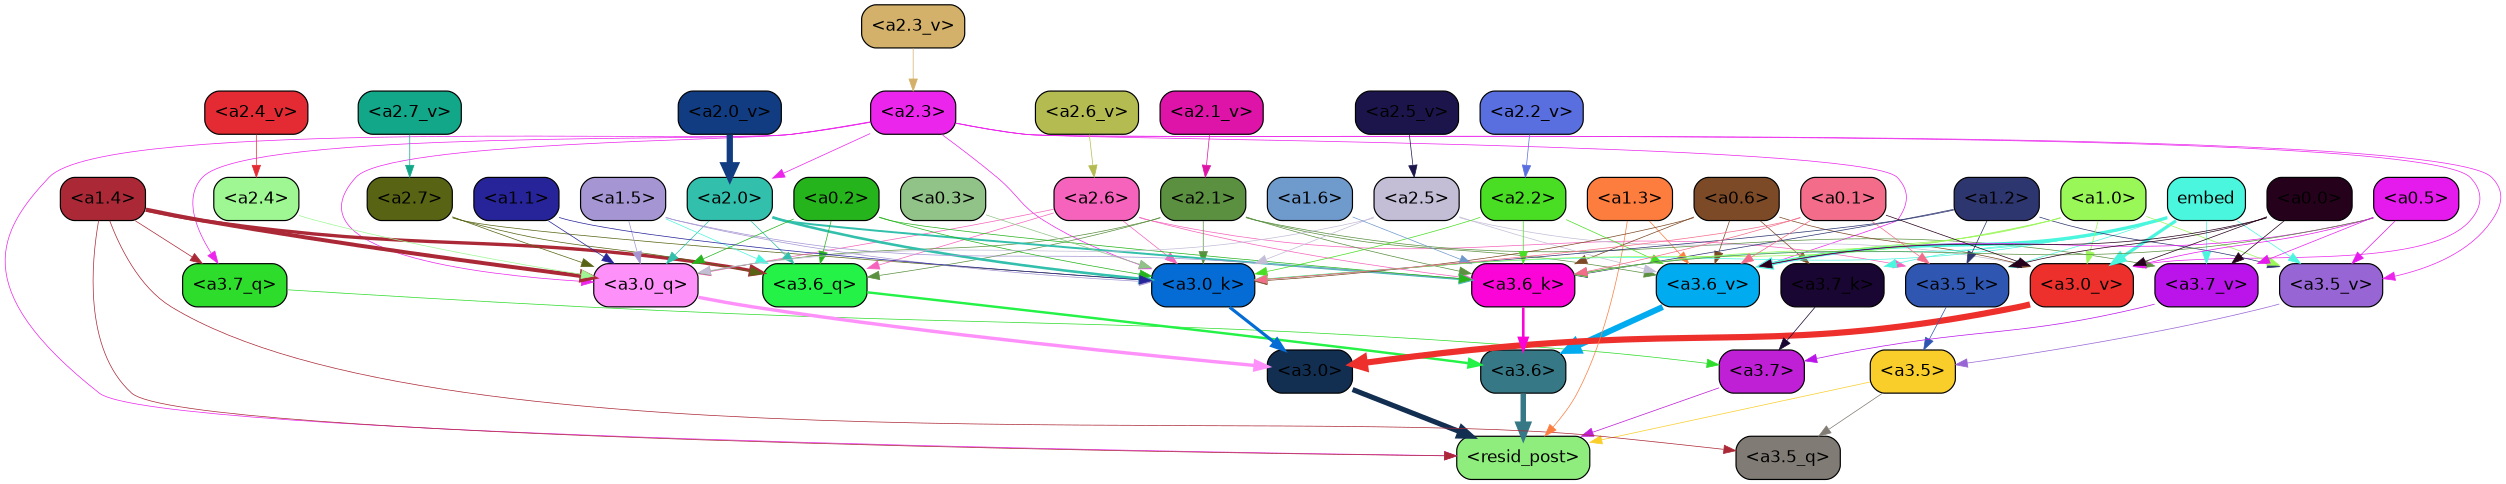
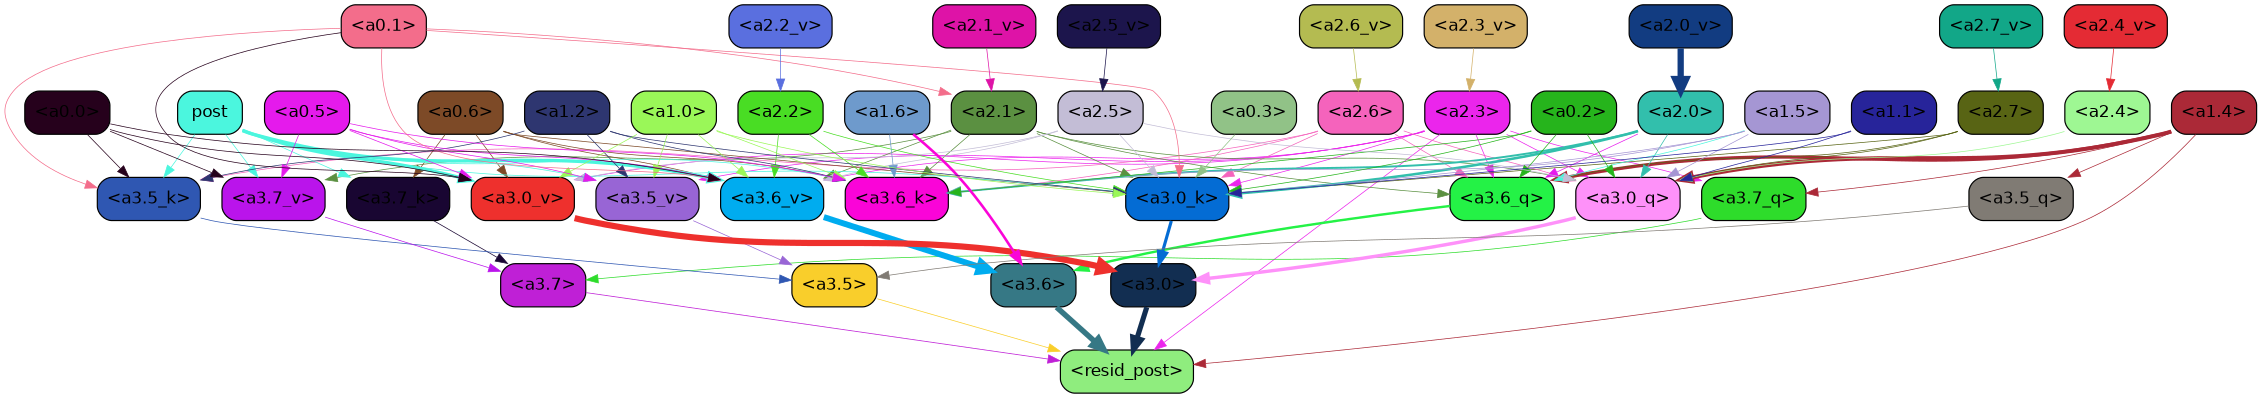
  strict digraph {
    splines=true
    node [color=black fontname=Helvetica shape=box style="filled, rounded"]
    edge [color="#4bf6de" penwidth=0.6]
    "<a3.7>" [fillcolor="#bf20d6"]
    "<resid_post>" [fillcolor="#8fed7e"]
    "<a3.6>" [fillcolor="#367885"]
    "<a3.5>" [fillcolor="#f9ce2b"]
    "<a3.0>" [fillcolor="#122e51"]
    "<a2.3>" [fillcolor="#eb25ec"]
    "<a3.7_q>" [fillcolor="#2edc2b"]
    "<a3.6_q>" [fillcolor="#24f246"]
    "<a3.0_q>" [fillcolor="#fe91f9"]
    "<a3.0_k>" [fillcolor="#046cd4"]
    "<a3.6_v>" [fillcolor="#00acef"]
    "<a3.5_v>" [fillcolor="#9865d5"]
    "<a3.0_v>" [fillcolor="#ee302d"]
    "<a1.4>" [fillcolor="#ab2937"]
    "<a3.5_q>" [fillcolor="#807b74"]
-   "<a1.3>" [fillcolor="#fd7d3f"]
    "<a3.7_k>" [fillcolor="#190632"]
    "<a3.6_k>" [fillcolor="#fa04d8"]
    "<a3.5_k>" [fillcolor="#2f57b2"]
    "<a3.7_v>" [fillcolor="#ba14eb"]
    "<a2.7>" [fillcolor="#586414"]
    "<a2.6>" [fillcolor="#f563bc"]
    "<a2.1>" [fillcolor="#5b9041"]
    "<a2.0>" [fillcolor="#32bfac"]
    "<a1.5>" [fillcolor="#a596d3"]
    "<a0.2>" [fillcolor="#26b41c"]
    "<a2.5>" [fillcolor="#c3bdd6"]
    "<a2.4>" [fillcolor="#9ef793"]
    "<a1.1>" [fillcolor="#27249a"]
    "<a0.6>" [fillcolor="#7d4a27"]
-   embed [fillcolor="#4bf6de"]
+   embed [fillcolor="#4bf6de" label=post]
    "<a2.2>" [fillcolor="#49dd24"]
    "<a1.6>" [fillcolor="#6e9acc"]
    "<a1.2>" [fillcolor="#2e3670"]
    "<a1.0>" [fillcolor="#9af758"]
    "<a0.5>" [fillcolor="#e51aec"]
    "<a0.1>" [fillcolor="#f36d8b"]
    "<a0.0>" [fillcolor="#26011c"]
    "<a0.3>" [fillcolor="#91c287"]
    "<a2.7_v>" [fillcolor="#12a788"]
    "<a2.6_v>" [fillcolor="#b4bb51"]
    "<a2.5_v>" [fillcolor="#1c154c"]
    "<a2.4_v>" [fillcolor="#e42b34"]
    "<a2.3_v>" [fillcolor="#d3b16a"]
    "<a2.2_v>" [fillcolor="#5a6fdf"]
    "<a2.1_v>" [fillcolor="#de13a7"]
    "<a2.0_v>" [fillcolor="#123c81"]
    "<a3.7>" -> "<resid_post>" [color="#bf20d6" penwidth=0.6239100098609924]
    "<a3.6>" -> "<resid_post>" [color="#367885" penwidth=4.569062113761902]
    "<a3.5>" -> "<resid_post>" [color="#f9ce2b"]
    "<a3.0>" -> "<resid_post>" [color="#122e51" penwidth=4.283544182777405]
    "<a2.3>" -> "<resid_post>" [color="#eb25ec"]
    "<a2.3>" -> "<a3.7_q>" [color="#eb25ec"]
-   "<a2.3>" -> "<a2.0>" [color="#eb25ec"]
+   "<a2.3>" -> "<a3.6_q>" [color="#eb25ec"]
    "<a2.3>" -> "<a3.0_q>" [color="#eb25ec"]
    "<a2.3>" -> "<a3.0_k>" [color="#eb25ec"]
    "<a2.3>" -> "<a3.6_v>" [color="#eb25ec"]
    "<a2.3>" -> "<a3.5_v>" [color="#eb25ec"]
    "<a2.3>" -> "<a3.0_v>" [color="#eb25ec"]
    "<a3.7_q>" -> "<a3.7>" [color="#2edc2b"]
    "<a3.6_q>" -> "<a3.6>" [color="#24f246" penwidth=2.0347584784030914]
    "<a3.0_q>" -> "<a3.0>" [color="#fe91f9" penwidth=2.8635367155075073]
    "<a3.0_k>" -> "<a3.0>" [color="#046cd4" penwidth=2.632905662059784]
    "<a3.6_v>" -> "<a3.6>" [color="#00acef" penwidth=4.981305837631226]
    "<a3.5_v>" -> "<a3.5>" [color="#9865d5"]
    "<a3.0_v>" -> "<a3.0>" [color="#ee302d" penwidth=5.168330669403076]
    "<a1.4>" -> "<resid_post>" [color="#ab2937"]
    "<a1.4>" -> "<a3.7_q>" [color="#ab2937"]
    "<a1.4>" -> "<a3.6_q>" [color="#ab2937" penwidth=2.7934007048606873]
    "<a1.4>" -> "<a3.0_q>" [color="#ab2937" penwidth=3.340754985809326]
    "<a1.4>" -> "<a3.5_q>" [color="#ab2937"]
-   "<a3.5>" -> "<a3.5_q>" [color="#807b74"]
-   "<a1.3>" -> "<resid_post>" [color="#fd7d3f"]
-   "<a1.3>" -> "<a3.6_v>" [color="#fd7d3f"]
+   "<a3.5_q>" -> "<a3.5>" [color="#807b74"]
    "<a3.7_k>" -> "<a3.7>" [color="#190632"]
-   "<a3.6_k>" -> "<a3.6>" [color="#fa04d8" penwidth=2.1760786175727844]
+   "<a1.6>" -> "<a3.6>" [color="#fa04d8" penwidth=2.1760786175727844]
    "<a3.5_k>" -> "<a3.5>" [color="#2f57b2"]
    "<a3.7_v>" -> "<a3.7>" [color="#ba14eb"]
    "<a2.7>" -> "<a3.6_q>" [color="#586414"]
    "<a2.7>" -> "<a3.0_q>" [color="#586414"]
    "<a2.7>" -> "<a3.0_k>" [color="#586414"]
    "<a2.6>" -> "<a3.6_q>" [color="#f563bc"]
    "<a2.6>" -> "<a3.0_q>" [color="#f563bc"]
    "<a2.6>" -> "<a3.0_k>" [color="#f563bc"]
    "<a2.6>" -> "<a3.6_k>" [color="#f563bc"]
    "<a2.6>" -> "<a3.5_k>" [color="#f563bc"]
    "<a2.1>" -> "<a3.6_q>" [color="#5b9041"]
    "<a2.1>" -> "<a3.0_q>" [color="#5b9041"]
    "<a2.1>" -> "<a3.0_k>" [color="#5b9041"]
    "<a2.1>" -> "<a3.6_v>" [color="#5b9041"]
    "<a2.1>" -> "<a3.6_k>" [color="#5b9041"]
    "<a2.1>" -> "<a3.7_v>" [color="#5b9041"]
-   "<a2.0>" -> "<a3.6_q>" [color="#32bfac"]
+   "<a2.0>" -> "<a3.6_q>" [color="#e51aec"]
    "<a2.0>" -> "<a3.0_q>" [color="#32bfac"]
    "<a2.0>" -> "<a3.0_k>" [color="#32bfac" penwidth=2.161143198609352]
    "<a2.0>" -> "<a3.6_k>" [color="#32bfac" penwidth=1.6382827460765839]
    "<a1.5>" -> "<a3.6_q>"
    "<a1.5>" -> "<a3.0_q>" [color="#a596d3"]
    "<a1.5>" -> "<a3.0_k>" [color="#a596d3"]
    "<a1.5>" -> "<a3.6_k>" [color="#a596d3"]
    "<a0.2>" -> "<a3.6_q>" [color="#26b41c"]
    "<a0.2>" -> "<a3.0_q>" [color="#26b41c"]
    "<a0.2>" -> "<a3.0_k>" [color="#26b41c"]
    "<a0.2>" -> "<a3.6_k>" [color="#26b41c"]
    "<a2.5>" -> "<a3.0_q>" [color="#c3bdd6"]
    "<a2.5>" -> "<a3.0_k>" [color="#c3bdd6"]
    "<a2.5>" -> "<a3.6_v>" [color="#c3bdd6"]
    "<a2.5>" -> "<a3.0_v>" [color="#c3bdd6"]
    "<a2.4>" -> "<a3.0_q>" [color="#9ef793"]
    "<a1.1>" -> "<a3.0_q>" [color="#27249a"]
    "<a1.1>" -> "<a3.0_k>" [color="#27249a"]
    "<a0.6>" -> "<a3.0_k>" [color="#7d4a27"]
    "<a0.6>" -> "<a3.6_v>" [color="#7d4a27"]
    "<a0.6>" -> "<a3.0_v>" [color="#7d4a27"]
    "<a0.6>" -> "<a3.7_k>" [color="#7d4a27"]
    "<a0.6>" -> "<a3.6_k>" [color="#7d4a27"]
    embed -> "<a3.0_k>"
    embed -> "<a3.6_v>" [penwidth=2.7825746536254883]
    embed -> "<a3.5_v>"
    embed -> "<a3.0_v>" [penwidth=2.6950180530548096]
    embed -> "<a3.7_k>"
    embed -> "<a3.6_k>"
    embed -> "<a3.5_k>"
    embed -> "<a3.7_v>"
    "<a2.2>" -> "<a3.0_k>" [color="#49dd24"]
    "<a2.2>" -> "<a3.6_v>" [color="#49dd24"]
    "<a2.2>" -> "<a3.6_k>" [color="#49dd24"]
    "<a1.6>" -> "<a3.6_k>" [color="#6e9acc"]
    "<a1.2>" -> "<a3.0_k>" [color="#2e3670"]
    "<a1.2>" -> "<a3.5_v>" [color="#2e3670"]
    "<a1.2>" -> "<a3.6_k>" [color="#2e3670"]
    "<a1.2>" -> "<a3.5_k>" [color="#2e3670"]
    "<a1.0>" -> "<a3.0_k>" [color="#9af758"]
    "<a1.0>" -> "<a3.6_v>" [color="#9af758"]
    "<a1.0>" -> "<a3.5_v>" [color="#9af758"]
    "<a1.0>" -> "<a3.0_v>" [color="#9af758"]
    "<a1.0>" -> "<a3.6_k>" [color="#9af758"]
    "<a0.5>" -> "<a3.6_v>" [color="#e51aec"]
    "<a0.5>" -> "<a3.5_v>" [color="#e51aec"]
    "<a0.5>" -> "<a3.0_v>" [color="#e51aec"]
-   "<a0.5>" -> "<a3.6_k>" [color="#5b9041"]
+   "<a0.5>" -> "<a3.6_k>" [color="#e51aec"]
    "<a0.5>" -> "<a3.7_v>" [color="#e51aec"]
    "<a0.1>" -> "<a3.0_k>" [color="#f36d8b"]
    "<a0.1>" -> "<a3.6_v>" [color="#f36d8b"]
    "<a0.1>" -> "<a3.0_v>" [color="#26011c"]
-   "<a0.1>" -> "<a3.6_k>" [color="#f36d8b"]
+   "<a0.1>" -> "<a2.1>" [color="#f36d8b"]
    "<a0.1>" -> "<a3.5_k>" [color="#f36d8b"]
    "<a0.0>" -> "<a3.6_v>" [color="#26011c"]
    "<a0.0>" -> "<a3.0_v>" [color="#26011c"]
    "<a0.0>" -> "<a3.5_k>" [color="#26011c"]
    "<a0.0>" -> "<a3.7_v>" [color="#26011c"]
    "<a0.3>" -> "<a3.0_k>" [color="#91c287"]
    "<a2.7_v>" -> "<a2.7>" [color="#12a788"]
    "<a2.6_v>" -> "<a2.6>" [color="#b4bb51"]
    "<a2.5_v>" -> "<a2.5>" [color="#1c154c"]
    "<a2.4_v>" -> "<a2.4>" [color="#e42b34"]
    "<a2.3_v>" -> "<a2.3>" [color="#d3b16a"]
    "<a2.2_v>" -> "<a2.2>" [color="#5a6fdf"]
    "<a2.1_v>" -> "<a2.1>" [color="#de13a7"]
    "<a2.0_v>" -> "<a2.0>" [color="#123c81" penwidth=5.231471925973892]
  }
